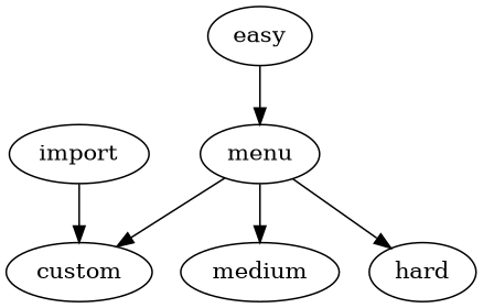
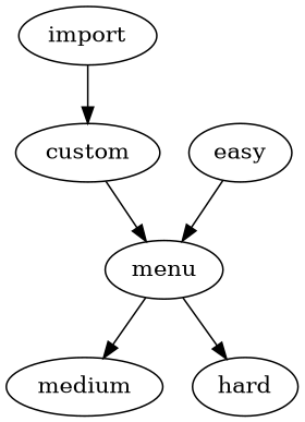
  digraph {
    menu
    medium
    hard
    custom
    easy
    import
    menu -> medium
    menu -> hard
-   menu -> custom
+   custom -> menu
    easy -> menu
    import -> custom
  }
